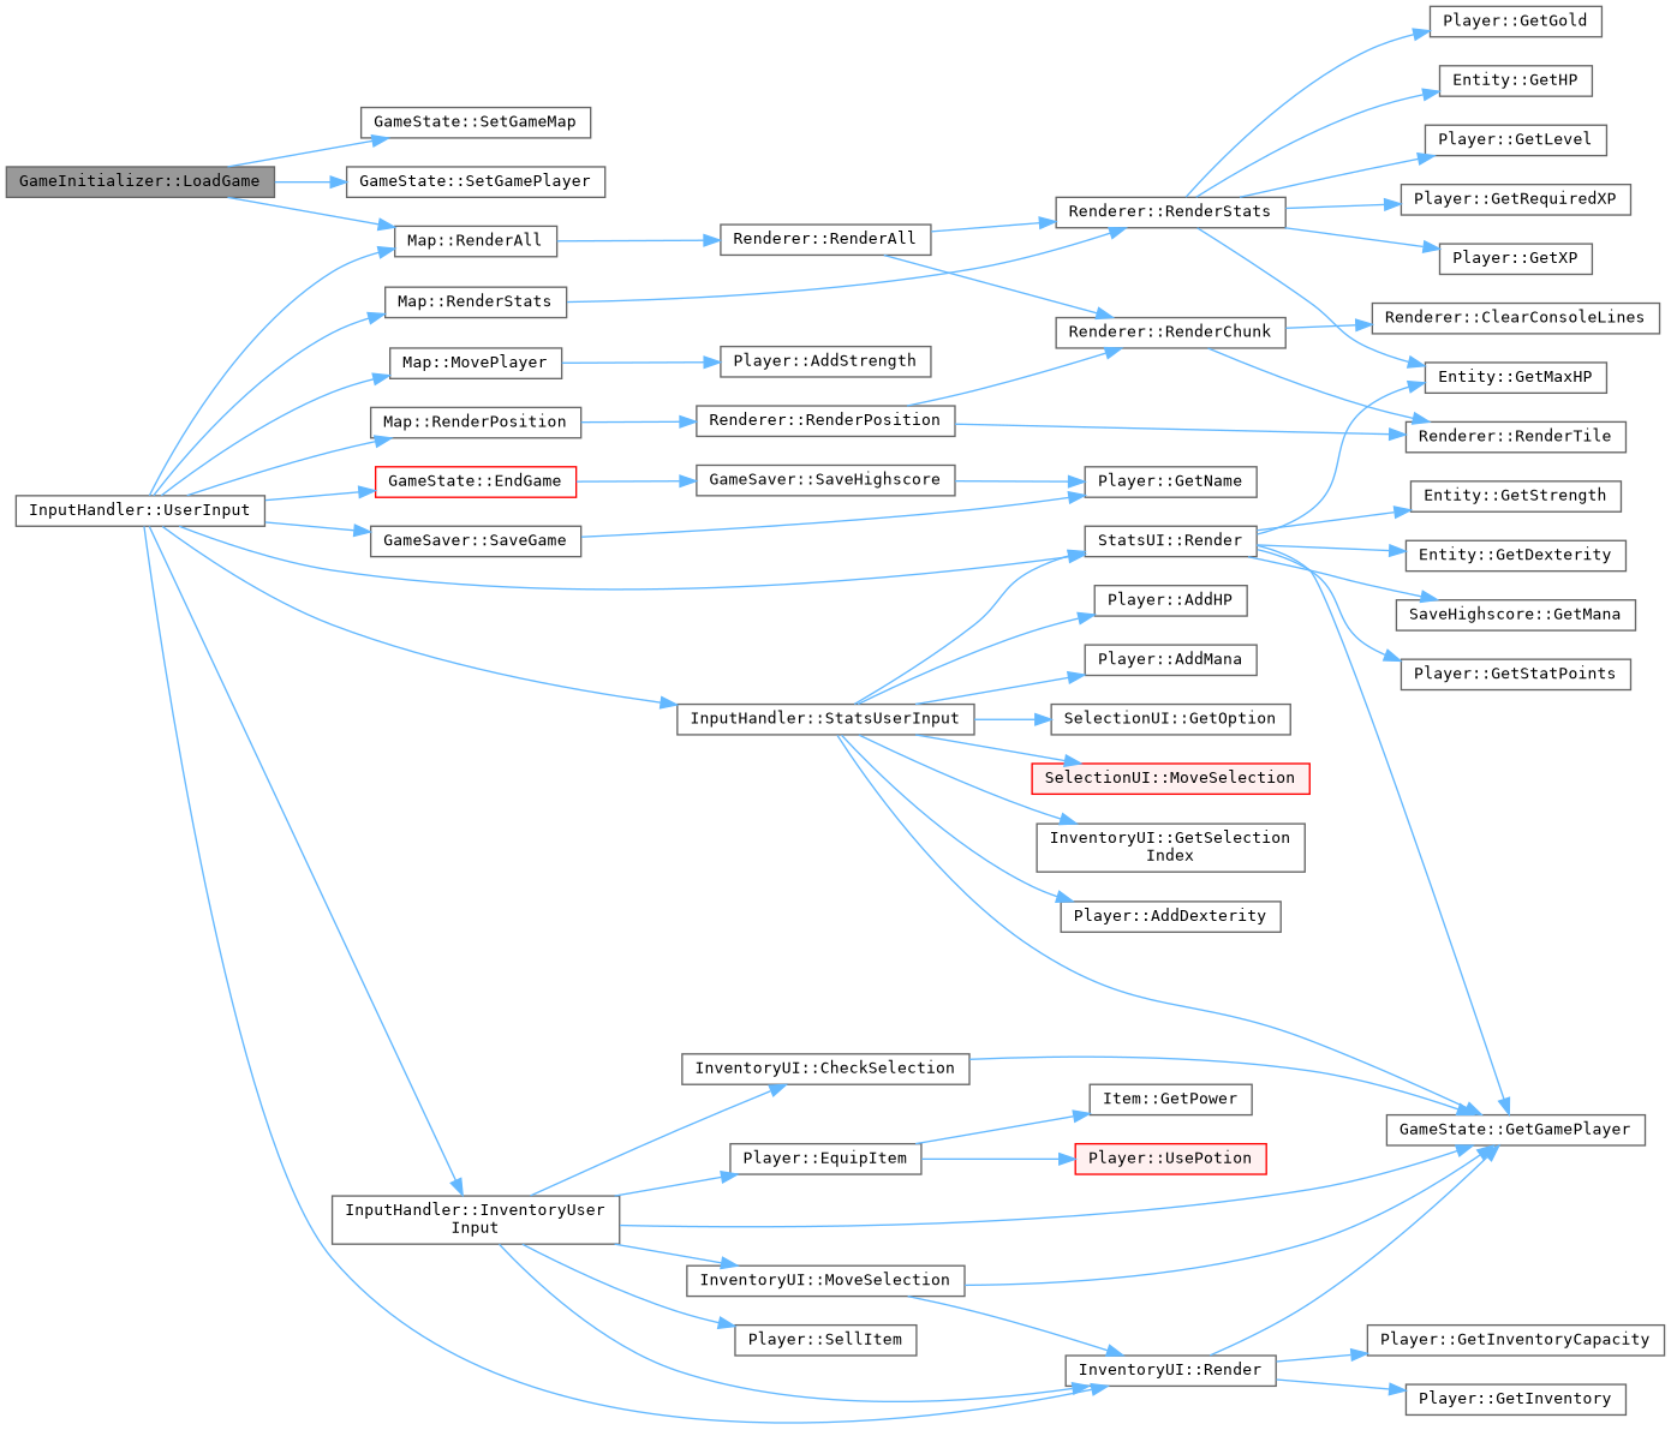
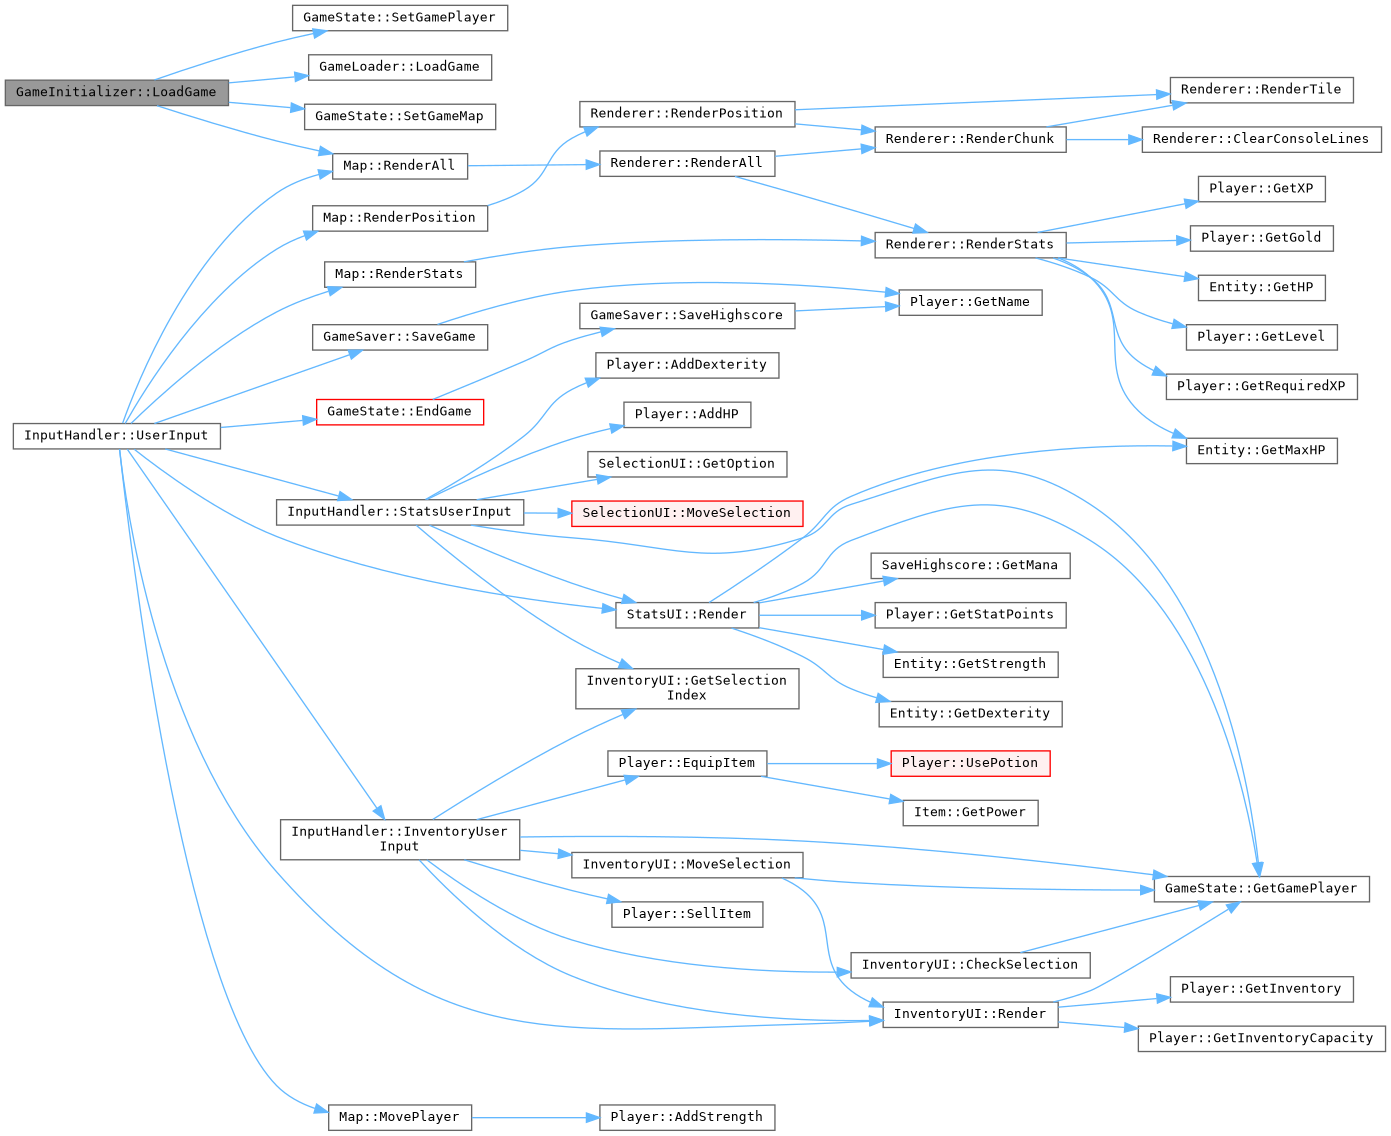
  digraph {
    fontname="DejaVu Sans Mono"
    rankdir=LR
    node [color=grey40 fillcolor=white fontname="DejaVu Sans Mono" fontsize=10 shape=box style=filled]
    edge [color=steelblue1 fontname="DejaVu Sans Mono" fontsize=10 labelfontname=Helvetica labelfontsize=10 style=solid]
    n1 [color=gray40 fillcolor=grey60 fontcolor=black height=0.2 label="GameInitializer::LoadGame" width=0.4]
+   n2 [height=0.2 label="GameLoader::LoadGame" width=0.4]
    n3 [height=0.2 label="Map::RenderAll" width=0.4]
    n4 [height=0.2 label="GameState::SetGameMap" width=0.4]
    n5 [height=0.2 label="GameState::SetGamePlayer" width=0.4]
    n6 [height=0.2 label="Renderer::RenderAll" width=0.4]
    n7 [height=0.2 label="InputHandler::UserInput" width=0.4]
    n8 [color=red height=0.2 label="GameState::EndGame" width=0.4]
    n9 [height=0.2 label="InputHandler::InventoryUser\lInput" width=0.4]
    n10 [height=0.2 label="InventoryUI::Render" width=0.4]
    n11 [height=0.2 label="Map::MovePlayer" width=0.4]
    n12 [height=0.2 label="StatsUI::Render" width=0.4]
    n13 [height=0.2 label="Map::RenderPosition" width=0.4]
    n14 [height=0.2 label="Map::RenderStats" width=0.4]
    n15 [height=0.2 label="GameSaver::SaveGame" width=0.4]
    n16 [height=0.2 label="InputHandler::StatsUserInput" width=0.4]
    n17 [height=0.2 label="Renderer::RenderChunk" width=0.4]
    n18 [height=0.2 label="Renderer::RenderStats" width=0.4]
    n19 [height=0.2 label="Renderer::ClearConsoleLines" width=0.4]
    n20 [height=0.2 label="Renderer::RenderTile" width=0.4]
    n21 [height=0.2 label="Player::GetGold" width=0.4]
    n22 [height=0.2 label="Entity::GetHP" width=0.4]
    n23 [height=0.2 label="Player::GetLevel" width=0.4]
    n24 [height=0.2 label="Entity::GetMaxHP" width=0.4]
    n25 [height=0.2 label="Player::GetRequiredXP" width=0.4]
    n26 [height=0.2 label="Player::GetXP" width=0.4]
    n27 [height=0.2 label="GameSaver::SaveHighscore" width=0.4]
    n28 [height=0.2 label="InventoryUI::CheckSelection" width=0.4]
    n29 [height=0.2 label="GameState::GetGamePlayer" width=0.4]
    n30 [height=0.2 label="Player::EquipItem" width=0.4]
    n31 [height=0.2 label="InventoryUI::GetSelection\lIndex" width=0.4]
    n32 [height=0.2 label="InventoryUI::MoveSelection" width=0.4]
    n33 [height=0.2 label="Player::SellItem" width=0.4]
    n34 [height=0.2 label="Player::GetInventory" width=0.4]
    n35 [height=0.2 label="Player::GetInventoryCapacity" width=0.4]
    n36 [height=0.2 label="Player::AddStrength" width=0.4]
    n37 [height=0.2 label="Entity::GetDexterity" width=0.4]
    n38 [height=0.2 label="SaveHighscore::GetMana" width=0.4]
    n39 [height=0.2 label="Player::GetStatPoints" width=0.4]
    n40 [height=0.2 label="Entity::GetStrength" width=0.4]
    n41 [height=0.2 label="Renderer::RenderPosition" width=0.4]
    n42 [height=0.2 label="Player::GetName" width=0.4]
    n43 [height=0.2 label="Player::AddDexterity" width=0.4]
    n44 [height=0.2 label="Player::AddHP" width=0.4]
-   n45 [height=0.2 label="Player::AddMana" width=0.4]
    n46 [height=0.2 label="SelectionUI::GetOption" width=0.4]
    n47 [color=red fillcolor="#FFF0F0" height=0.2 label="SelectionUI::MoveSelection" width=0.4]
    n48 [height=0.2 label="Item::GetPower" width=0.4]
    n49 [color=red fillcolor="#FFF0F0" height=0.2 label="Player::UsePotion" width=0.4]
+   n1 -> n2
    n1 -> n3
    n1 -> n4
    n1 -> n5
    n3 -> n6
    n6 -> n17
    n6 -> n18
    n7 -> n3
    n7 -> n8
    n7 -> n9
    n7 -> n10
    n7 -> n11
    n7 -> n12
    n7 -> n13
    n7 -> n14
    n7 -> n15
    n7 -> n16
    n8 -> n27
    n9 -> n10
    n9 -> n28
    n9 -> n29
    n9 -> n30
+   n9 -> n31
    n9 -> n32
    n9 -> n33
    n10 -> n29
    n10 -> n34
    n10 -> n35
    n11 -> n36
    n12 -> n24
    n12 -> n29
    n12 -> n37
    n12 -> n38
    n12 -> n39
    n12 -> n40
    n13 -> n41
    n14 -> n18
    n15 -> n42
    n16 -> n12
    n16 -> n29
    n16 -> n31
    n16 -> n43
    n16 -> n44
-   n16 -> n45
    n16 -> n46
    n16 -> n47
    n17 -> n19
    n17 -> n20
    n18 -> n21
    n18 -> n22
    n18 -> n23
    n18 -> n24
    n18 -> n25
    n18 -> n26
    n27 -> n42
    n28 -> n29
    n30 -> n48
    n30 -> n49
    n32 -> n10
    n32 -> n29
    n41 -> n17
    n41 -> n20
  }
